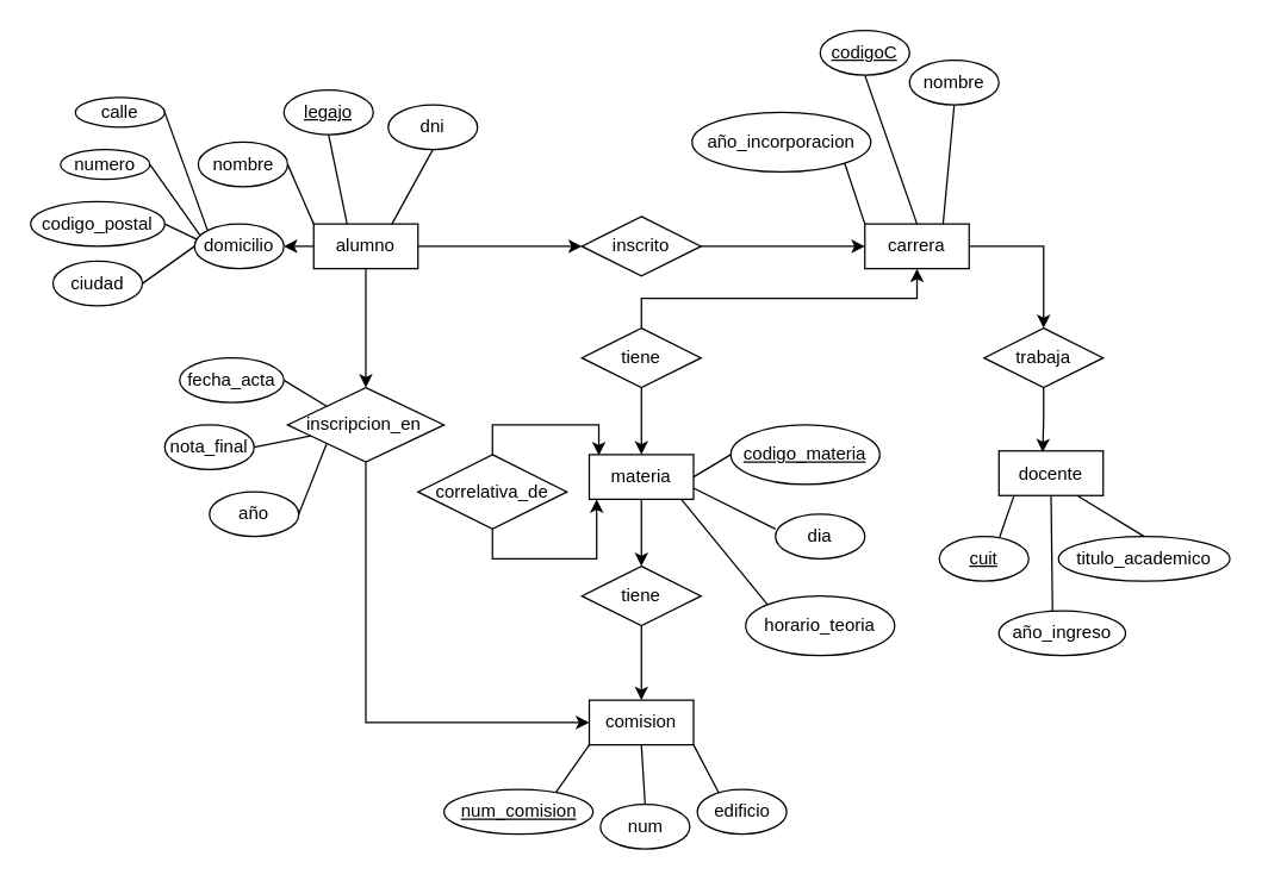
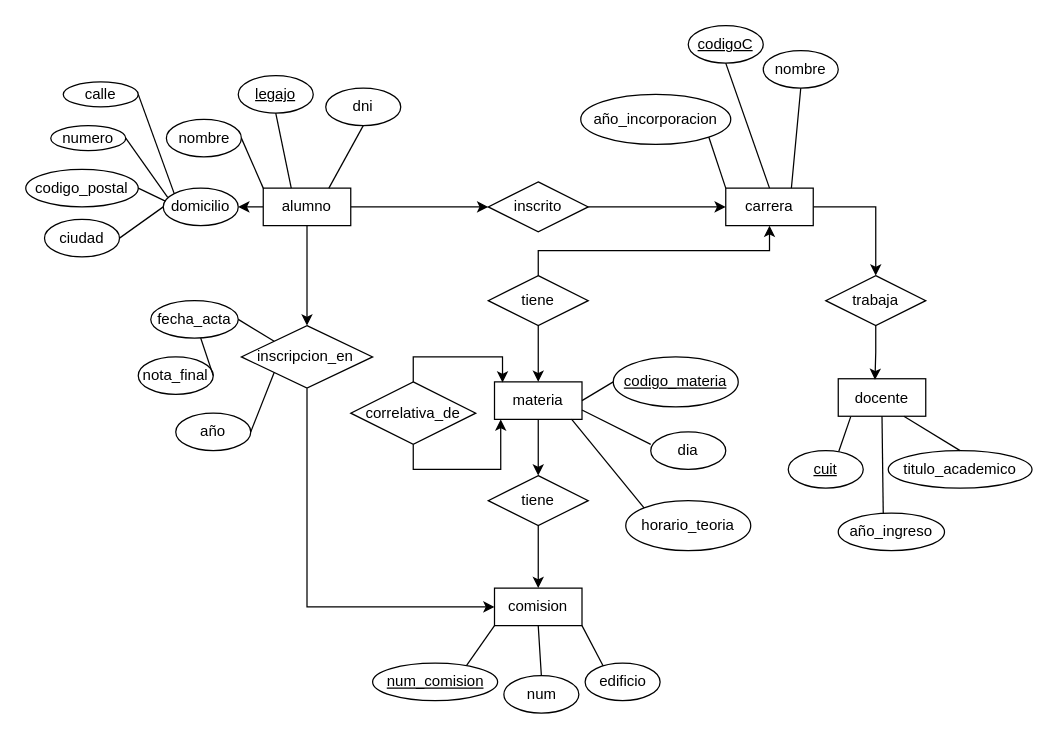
  <mxCell id="0" />
  <mxCell id="1" parent="0" />
  <mxCell id="2" style="edgeStyle=orthogonalEdgeStyle;rounded=0;orthogonalLoop=1;jettySize=auto;html=1;entryX=0;entryY=0.5;entryDx=0;entryDy=0;" edge="1" parent="1" source="5" target="32"><mxGeometry relative="1" as="geometry" /></mxCell>
  <mxCell id="3" style="edgeStyle=orthogonalEdgeStyle;rounded=0;orthogonalLoop=1;jettySize=auto;html=1;exitX=0;exitY=0.5;exitDx=0;exitDy=0;entryX=1;entryY=0.5;entryDx=0;entryDy=0;" edge="1" parent="1" source="5" target="9"><mxGeometry relative="1" as="geometry" /></mxCell>
  <mxCell id="4" style="edgeStyle=orthogonalEdgeStyle;rounded=0;orthogonalLoop=1;jettySize=auto;html=1;exitX=0.5;exitY=1;exitDx=0;exitDy=0;" edge="1" parent="1" source="5" target="44"><mxGeometry relative="1" as="geometry" /></mxCell>
  <mxCell id="5" value="alumno" style="rounded=0;whiteSpace=wrap;html=1;" parent="1" vertex="1"><mxGeometry x="210" y="150" width="70" height="30" as="geometry" /></mxCell>
  <mxCell id="6" value="&lt;u&gt;legajo&lt;/u&gt;" style="ellipse;whiteSpace=wrap;html=1;" parent="1" vertex="1"><mxGeometry x="190" y="60" width="60" height="30" as="geometry" /></mxCell>
  <mxCell id="7" value="dni" style="ellipse;whiteSpace=wrap;html=1;" parent="1" vertex="1"><mxGeometry x="260" y="70" width="60" height="30" as="geometry" /></mxCell>
  <mxCell id="8" value="nombre" style="ellipse;whiteSpace=wrap;html=1;" parent="1" vertex="1"><mxGeometry x="132.5" y="95" width="60" height="30" as="geometry" /></mxCell>
  <mxCell id="9" value="domicilio" style="ellipse;whiteSpace=wrap;html=1;" parent="1" vertex="1"><mxGeometry x="130" y="150" width="60" height="30" as="geometry" /></mxCell>
  <mxCell id="10" value="calle" style="ellipse;whiteSpace=wrap;html=1;" parent="1" vertex="1"><mxGeometry x="50" y="65" width="60" height="20" as="geometry" /></mxCell>
  <mxCell id="11" value="codigo_postal" style="ellipse;whiteSpace=wrap;html=1;" parent="1" vertex="1"><mxGeometry x="20" y="135" width="90" height="30" as="geometry" /></mxCell>
  <mxCell id="12" value="numero" style="ellipse;whiteSpace=wrap;html=1;" parent="1" vertex="1"><mxGeometry y="100" width="60" height="20" as="geometry" x="40" /></mxCell>
  <mxCell id="13" value="ciudad" style="ellipse;whiteSpace=wrap;html=1;" parent="1" vertex="1"><mxGeometry x="35" y="175" width="60" height="30" as="geometry" /></mxCell>
  <mxCell id="14" value="año_incorporacion" style="ellipse;whiteSpace=wrap;html=1;" parent="1" vertex="1"><mxGeometry x="464" y="75" width="120" height="40" as="geometry" /></mxCell>
  <mxCell id="15" value="&lt;u&gt;codigoC&lt;/u&gt;" style="ellipse;whiteSpace=wrap;html=1;" parent="1" vertex="1"><mxGeometry x="550" y="20" width="60" height="30" as="geometry" /></mxCell>
  <mxCell id="16" style="edgeStyle=orthogonalEdgeStyle;rounded=0;orthogonalLoop=1;jettySize=auto;html=1;entryX=0.5;entryY=0;entryDx=0;entryDy=0;" edge="1" parent="1" source="17" target="36"><mxGeometry relative="1" as="geometry" /></mxCell>
  <mxCell id="17" value="carrera" style="rounded=0;whiteSpace=wrap;html=1;" parent="1" vertex="1"><mxGeometry x="580" y="150" width="70" height="30" as="geometry" /></mxCell>
  <mxCell id="18" value="&lt;u&gt;cuit&lt;/u&gt;" style="ellipse;whiteSpace=wrap;html=1;" parent="1" vertex="1"><mxGeometry x="630" y="360" width="60" height="30" as="geometry" /></mxCell>
  <mxCell id="19" value="nombre" style="ellipse;whiteSpace=wrap;html=1;" parent="1" vertex="1"><mxGeometry x="610" y="40" width="60" height="30" as="geometry" /></mxCell>
  <mxCell id="20" style="edgeStyle=orthogonalEdgeStyle;rounded=0;orthogonalLoop=1;jettySize=auto;html=1;exitX=0.5;exitY=1;exitDx=0;exitDy=0;" edge="1" parent="1" source="21" target="38"><mxGeometry relative="1" as="geometry" /></mxCell>
  <mxCell id="21" value="materia" style="rounded=0;whiteSpace=wrap;html=1;" parent="1" vertex="1"><mxGeometry x="395" y="305" width="70" height="30" as="geometry" /></mxCell>
  <mxCell id="22" value="docente" style="rounded=0;whiteSpace=wrap;html=1;" parent="1" vertex="1"><mxGeometry x="670" y="302.5" width="70" height="30" as="geometry" /></mxCell>
  <mxCell id="23" value="comision" style="rounded=0;whiteSpace=wrap;html=1;" parent="1" vertex="1"><mxGeometry x="395" y="470" width="70" height="30" as="geometry" /></mxCell>
  <mxCell id="24" value="año_ingreso" style="ellipse;whiteSpace=wrap;html=1;" vertex="1" parent="1"><mxGeometry x="670" y="410" width="85" height="30" as="geometry" /></mxCell>
  <mxCell id="25" value="edificio" style="ellipse;whiteSpace=wrap;html=1;" vertex="1" parent="1"><mxGeometry x="467.5" y="530" width="60" height="30" as="geometry" /></mxCell>
  <mxCell id="26" value="num" style="ellipse;whiteSpace=wrap;html=1;" vertex="1" parent="1"><mxGeometry x="402.5" y="540" width="60" height="30" as="geometry" /></mxCell>
  <mxCell id="27" value="titulo_academico" style="ellipse;whiteSpace=wrap;html=1;" vertex="1" parent="1"><mxGeometry x="710" y="360" width="115" height="30" as="geometry" /></mxCell>
  <mxCell id="28" value="&lt;u&gt;codigo_materia&lt;/u&gt;" style="ellipse;whiteSpace=wrap;html=1;" vertex="1" parent="1"><mxGeometry x="490" y="285" width="100" height="40" as="geometry" /></mxCell>
  <mxCell id="29" value="dia" style="ellipse;whiteSpace=wrap;html=1;" vertex="1" parent="1"><mxGeometry x="520" y="345" width="60" height="30" as="geometry" /></mxCell>
  <mxCell id="30" value="horario_teoria" style="ellipse;whiteSpace=wrap;html=1;" vertex="1" parent="1"><mxGeometry x="500" y="400" width="100" height="40" as="geometry" /></mxCell>
  <mxCell id="31" style="edgeStyle=orthogonalEdgeStyle;rounded=0;orthogonalLoop=1;jettySize=auto;html=1;exitX=1;exitY=0.5;exitDx=0;exitDy=0;entryX=0;entryY=0.5;entryDx=0;entryDy=0;" edge="1" parent="1" source="32" target="17"><mxGeometry relative="1" as="geometry" /></mxCell>
  <mxCell id="32" value="inscrito" style="rhombus;whiteSpace=wrap;html=1;" vertex="1" parent="1"><mxGeometry x="390" y="145" width="80" height="40" as="geometry" /></mxCell>
  <mxCell id="33" style="edgeStyle=orthogonalEdgeStyle;rounded=0;orthogonalLoop=1;jettySize=auto;html=1;exitX=0.5;exitY=0;exitDx=0;exitDy=0;entryX=0.5;entryY=1;entryDx=0;entryDy=0;" edge="1" parent="1" source="35" target="17"><mxGeometry relative="1" as="geometry" /></mxCell>
  <mxCell id="34" style="edgeStyle=orthogonalEdgeStyle;rounded=0;orthogonalLoop=1;jettySize=auto;html=1;exitX=0.5;exitY=1;exitDx=0;exitDy=0;entryX=0.5;entryY=0;entryDx=0;entryDy=0;" edge="1" parent="1" source="35" target="21"><mxGeometry relative="1" as="geometry" /></mxCell>
  <mxCell id="35" value="tiene" style="rhombus;whiteSpace=wrap;html=1;" vertex="1" parent="1"><mxGeometry x="390" y="220" width="80" height="40" as="geometry" /></mxCell>
  <mxCell id="36" value="trabaja" style="rhombus;whiteSpace=wrap;html=1;" vertex="1" parent="1"><mxGeometry x="660" y="220" width="80" height="40" as="geometry" /></mxCell>
  <mxCell id="37" style="edgeStyle=orthogonalEdgeStyle;rounded=0;orthogonalLoop=1;jettySize=auto;html=1;exitX=0.5;exitY=1;exitDx=0;exitDy=0;entryX=0.5;entryY=0;entryDx=0;entryDy=0;" edge="1" parent="1" source="38" target="23"><mxGeometry relative="1" as="geometry" /></mxCell>
  <mxCell id="38" value="tiene" style="rhombus;whiteSpace=wrap;html=1;" vertex="1" parent="1"><mxGeometry x="390" y="380" width="80" height="40" as="geometry" /></mxCell>
  <mxCell id="39" value="" style="endArrow=none;html=1;rounded=0;entryX=1;entryY=0.5;entryDx=0;entryDy=0;exitX=0;exitY=0;exitDx=0;exitDy=0;" edge="1" parent="1" source="9" target="10"><mxGeometry width="50" height="50" relative="1" as="geometry"><mxPoint x="140" y="180" as="sourcePoint" /><mxPoint x="190" y="130" as="targetPoint" /></mxGeometry></mxCell>
  <mxCell id="40" value="" style="endArrow=none;html=1;rounded=0;entryX=1;entryY=0.5;entryDx=0;entryDy=0;exitX=0.059;exitY=0.249;exitDx=0;exitDy=0;exitPerimeter=0;" edge="1" parent="1" source="9" target="12"><mxGeometry width="50" height="50" relative="1" as="geometry"><mxPoint x="168" y="235" as="sourcePoint" /><mxPoint x="110" y="80" as="targetPoint" /></mxGeometry></mxCell>
  <mxCell id="41" value="" style="endArrow=none;html=1;rounded=0;entryX=1;entryY=0.5;entryDx=0;entryDy=0;exitX=0.028;exitY=0.347;exitDx=0;exitDy=0;exitPerimeter=0;" edge="1" parent="1" source="9" target="11"><mxGeometry width="50" height="50" relative="1" as="geometry"><mxPoint x="158" y="255" as="sourcePoint" /><mxPoint x="100" y="100" as="targetPoint" /></mxGeometry></mxCell>
  <mxCell id="42" value="" style="endArrow=none;html=1;rounded=0;entryX=1;entryY=0.5;entryDx=0;entryDy=0;exitX=0;exitY=0.5;exitDx=0;exitDy=0;" edge="1" parent="1" source="9" target="13"><mxGeometry width="50" height="50" relative="1" as="geometry"><mxPoint x="158" y="295" as="sourcePoint" /><mxPoint x="100" y="140" as="targetPoint" /></mxGeometry></mxCell>
  <mxCell id="43" style="edgeStyle=orthogonalEdgeStyle;rounded=0;orthogonalLoop=1;jettySize=auto;html=1;entryX=0;entryY=0.5;entryDx=0;entryDy=0;exitX=0.5;exitY=1;exitDx=0;exitDy=0;" edge="1" parent="1" source="44" target="23"><mxGeometry relative="1" as="geometry" /></mxCell>
  <mxCell id="44" value="inscripcion_en&amp;nbsp;" style="rhombus;whiteSpace=wrap;html=1;" vertex="1" parent="1"><mxGeometry x="192.5" y="260" width="105" height="50" as="geometry" /></mxCell>
  <mxCell id="45" value="año&lt;span style=&quot;color: rgba(0, 0, 0, 0); font-family: monospace; font-size: 0px; text-align: start; text-wrap-mode: nowrap;&quot;&gt;%3CmxGraphModel%3E%3Croot%3E%3CmxCell%20id%3D%220%22%2F%3E%3CmxCell%20id%3D%221%22%20parent%3D%220%22%2F%3E%3CmxCell%20id%3D%222%22%20value%3D%22dni%22%20style%3D%22ellipse%3BwhiteSpace%3Dwrap%3Bhtml%3D1%3B%22%20vertex%3D%221%22%20parent%3D%221%22%3E%3CmxGeometry%20x%3D%22200%22%20y%3D%22100%22%20width%3D%2260%22%20height%3D%2230%22%20as%3D%22geometry%22%2F%3E%3C%2FmxCell%3E%3C%2Froot%3E%3C%2FmxGraphModel%3E&lt;/span&gt;" style="ellipse;whiteSpace=wrap;html=1;" vertex="1" parent="1"><mxGeometry x="140" y="330" width="60" height="30" as="geometry" /></mxCell>
  <mxCell id="46" value="nota_final" style="ellipse;whiteSpace=wrap;html=1;" vertex="1" parent="1"><mxGeometry x="110" y="285" width="60" height="30" as="geometry" /></mxCell>
  <mxCell id="47" value="fecha_acta" style="ellipse;whiteSpace=wrap;html=1;" vertex="1" parent="1"><mxGeometry x="120" y="240" width="70" height="30" as="geometry" /></mxCell>
  <mxCell id="48" value="correlativa_de" style="rhombus;whiteSpace=wrap;html=1;" vertex="1" parent="1"><mxGeometry x="280" y="305" width="100" height="50" as="geometry" /></mxCell>
  <mxCell id="49" value="" style="endArrow=none;html=1;rounded=0;entryX=1;entryY=0.5;entryDx=0;entryDy=0;" edge="1" parent="1" target="8"><mxGeometry width="50" height="50" relative="1" as="geometry"><mxPoint x="210" y="150" as="sourcePoint" /><mxPoint x="290" y="180" as="targetPoint" /></mxGeometry></mxCell>
  <mxCell id="50" value="" style="endArrow=none;html=1;rounded=0;entryX=0.5;entryY=1;entryDx=0;entryDy=0;exitX=0.32;exitY=0.001;exitDx=0;exitDy=0;exitPerimeter=0;" edge="1" parent="1" source="5" target="6"><mxGeometry width="50" height="50" relative="1" as="geometry"><mxPoint x="217" y="170" as="sourcePoint" /><mxPoint x="200" y="130" as="targetPoint" /></mxGeometry></mxCell>
  <mxCell id="51" value="" style="endArrow=none;html=1;rounded=0;entryX=0.5;entryY=1;entryDx=0;entryDy=0;exitX=0.75;exitY=0;exitDx=0;exitDy=0;" edge="1" parent="1" source="5" target="7"><mxGeometry width="50" height="50" relative="1" as="geometry"><mxPoint x="287" y="160" as="sourcePoint" /><mxPoint x="270" y="120" as="targetPoint" /></mxGeometry></mxCell>
  <mxCell id="52" value="" style="endArrow=none;html=1;rounded=0;entryX=1;entryY=1;entryDx=0;entryDy=0;exitX=0;exitY=0;exitDx=0;exitDy=0;" edge="1" parent="1" source="17" target="14"><mxGeometry width="50" height="50" relative="1" as="geometry"><mxPoint x="567" y="160" as="sourcePoint" /><mxPoint x="550" y="120" as="targetPoint" /></mxGeometry></mxCell>
  <mxCell id="53" value="" style="endArrow=none;html=1;rounded=0;entryX=0.5;entryY=1;entryDx=0;entryDy=0;exitX=0.5;exitY=0;exitDx=0;exitDy=0;" edge="1" parent="1" source="17" target="15"><mxGeometry width="50" height="50" relative="1" as="geometry"><mxPoint x="647" y="160" as="sourcePoint" /><mxPoint x="630" y="120" as="targetPoint" /></mxGeometry></mxCell>
  <mxCell id="54" value="" style="endArrow=none;html=1;rounded=0;entryX=0.5;entryY=1;entryDx=0;entryDy=0;exitX=0.75;exitY=0;exitDx=0;exitDy=0;" edge="1" parent="1" source="17" target="19"><mxGeometry width="50" height="50" relative="1" as="geometry"><mxPoint x="657" y="140" as="sourcePoint" /><mxPoint x="640" y="100" as="targetPoint" /></mxGeometry></mxCell>
  <mxCell id="55" value="" style="endArrow=none;html=1;rounded=0;entryX=1;entryY=0.5;entryDx=0;entryDy=0;exitX=0;exitY=0.5;exitDx=0;exitDy=0;" edge="1" parent="1" source="28" target="21"><mxGeometry width="50" height="50" relative="1" as="geometry"><mxPoint x="477" y="405" as="sourcePoint" /><mxPoint x="460" y="365" as="targetPoint" /></mxGeometry></mxCell>
  <mxCell id="56" value="" style="endArrow=none;html=1;rounded=0;entryX=1;entryY=0.75;entryDx=0;entryDy=0;exitX=0;exitY=0.333;exitDx=0;exitDy=0;exitPerimeter=0;" edge="1" parent="1" source="29" target="21"><mxGeometry width="50" height="50" relative="1" as="geometry"><mxPoint x="497" y="385" as="sourcePoint" /><mxPoint x="480" y="345" as="targetPoint" /></mxGeometry></mxCell>
  <mxCell id="57" value="" style="endArrow=none;html=1;rounded=0;entryX=0.88;entryY=0.996;entryDx=0;entryDy=0;exitX=0;exitY=0;exitDx=0;exitDy=0;entryPerimeter=0;" edge="1" parent="1" source="30" target="21"><mxGeometry width="50" height="50" relative="1" as="geometry"><mxPoint x="477" y="415" as="sourcePoint" /><mxPoint x="460" y="375" as="targetPoint" /></mxGeometry></mxCell>
  <mxCell id="58" value="" style="endArrow=none;html=1;rounded=0;entryX=0.5;entryY=0;entryDx=0;entryDy=0;exitX=0.5;exitY=1;exitDx=0;exitDy=0;" edge="1" parent="1" source="23" target="26"><mxGeometry width="50" height="50" relative="1" as="geometry"><mxPoint x="407" y="625" as="sourcePoint" /><mxPoint x="390" y="585" as="targetPoint" /></mxGeometry></mxCell>
  <mxCell id="59" value="" style="endArrow=none;html=1;rounded=0;entryX=1;entryY=1;entryDx=0;entryDy=0;exitX=0.241;exitY=0.077;exitDx=0;exitDy=0;exitPerimeter=0;" edge="1" parent="1" source="25" target="23"><mxGeometry width="50" height="50" relative="1" as="geometry"><mxPoint x="455" y="581" as="sourcePoint" /><mxPoint x="440" y="615" as="targetPoint" /></mxGeometry></mxCell>
  <mxCell id="60" style="edgeStyle=orthogonalEdgeStyle;rounded=0;orthogonalLoop=1;jettySize=auto;html=1;entryX=0.092;entryY=0.018;entryDx=0;entryDy=0;entryPerimeter=0;exitX=0.5;exitY=0;exitDx=0;exitDy=0;" edge="1" parent="1" source="48" target="21"><mxGeometry relative="1" as="geometry" /></mxCell>
  <mxCell id="61" style="edgeStyle=orthogonalEdgeStyle;rounded=0;orthogonalLoop=1;jettySize=auto;html=1;exitX=0.5;exitY=1;exitDx=0;exitDy=0;entryX=0.071;entryY=1;entryDx=0;entryDy=0;entryPerimeter=0;" edge="1" parent="1" source="48" target="21"><mxGeometry relative="1" as="geometry" /></mxCell>
  <mxCell id="62" value="&lt;u&gt;num_comision&lt;/u&gt;" style="ellipse;whiteSpace=wrap;html=1;" vertex="1" parent="1"><mxGeometry x="297.5" y="530" width="100" height="30" as="geometry" /></mxCell>
  <mxCell id="63" value="" style="endArrow=none;html=1;rounded=0;entryX=0.752;entryY=0.06;entryDx=0;entryDy=0;exitX=0;exitY=1;exitDx=0;exitDy=0;entryPerimeter=0;" edge="1" parent="1" source="23" target="62"><mxGeometry width="50" height="50" relative="1" as="geometry"><mxPoint x="420" y="565" as="sourcePoint" /><mxPoint x="420" y="595" as="targetPoint" /></mxGeometry></mxCell>
  <mxCell id="64" value="" style="endArrow=none;html=1;rounded=0;entryX=0;entryY=0;entryDx=0;entryDy=0;exitX=1;exitY=0.5;exitDx=0;exitDy=0;" edge="1" parent="1" source="47" target="44"><mxGeometry width="50" height="50" relative="1" as="geometry"><mxPoint x="270" y="240" as="sourcePoint" /><mxPoint x="270" y="270" as="targetPoint" /></mxGeometry></mxCell>
- <mxCell id="65" value="" style="endArrow=none;html=1;rounded=0;exitX=1;exitY=0.5;exitDx=0;exitDy=0;" edge="1" parent="1" source="46" target="44"><mxGeometry width="50" height="50" relative="1" as="geometry"><mxPoint x="210" y="320" as="sourcePoint" /><mxPoint x="210" y="350" as="targetPoint" /></mxGeometry></mxCell>
+ <mxCell id="65" value="" style="endArrow=none;html=1;rounded=0;exitX=1;exitY=0.5;exitDx=0;exitDy=0;" edge="1" parent="1" source="46" target="47"><mxGeometry width="50" height="50" relative="1" as="geometry"><mxPoint x="210" y="320" as="sourcePoint" /><mxPoint x="210" y="350" as="targetPoint" /></mxGeometry></mxCell>
  <mxCell id="66" value="" style="endArrow=none;html=1;rounded=0;entryX=0;entryY=1;entryDx=0;entryDy=0;exitX=1;exitY=0.5;exitDx=0;exitDy=0;" edge="1" parent="1" source="45" target="44"><mxGeometry width="50" height="50" relative="1" as="geometry"><mxPoint x="210" y="330" as="sourcePoint" /><mxPoint x="210" y="360" as="targetPoint" /></mxGeometry></mxCell>
  <mxCell id="67" value="" style="endArrow=none;html=1;rounded=0;exitX=0.672;exitY=0.028;exitDx=0;exitDy=0;exitPerimeter=0;entryX=0.142;entryY=1.017;entryDx=0;entryDy=0;entryPerimeter=0;" edge="1" parent="1" source="18" target="22"><mxGeometry width="50" height="50" relative="1" as="geometry"><mxPoint x="730" y="282.5" as="sourcePoint" /><mxPoint x="680" y="337.5" as="targetPoint" /></mxGeometry></mxCell>
  <mxCell id="68" value="" style="endArrow=none;html=1;rounded=0;entryX=0.5;entryY=1;entryDx=0;entryDy=0;" edge="1" parent="1" target="22"><mxGeometry width="50" height="50" relative="1" as="geometry"><mxPoint x="706" y="410.5" as="sourcePoint" /><mxPoint x="780" y="342.5" as="targetPoint" /></mxGeometry></mxCell>
  <mxCell id="69" value="" style="endArrow=none;html=1;rounded=0;entryX=0.5;entryY=0;entryDx=0;entryDy=0;exitX=0.75;exitY=1;exitDx=0;exitDy=0;" edge="1" parent="1" source="22" target="27"><mxGeometry width="50" height="50" relative="1" as="geometry"><mxPoint x="770" y="342.5" as="sourcePoint" /><mxPoint x="770" y="372.5" as="targetPoint" /></mxGeometry></mxCell>
  <mxCell id="70" style="edgeStyle=orthogonalEdgeStyle;rounded=0;orthogonalLoop=1;jettySize=auto;html=1;exitX=0.5;exitY=1;exitDx=0;exitDy=0;entryX=0.42;entryY=0.029;entryDx=0;entryDy=0;entryPerimeter=0;" edge="1" parent="1" source="36" target="22"><mxGeometry relative="1" as="geometry" /></mxCell>
